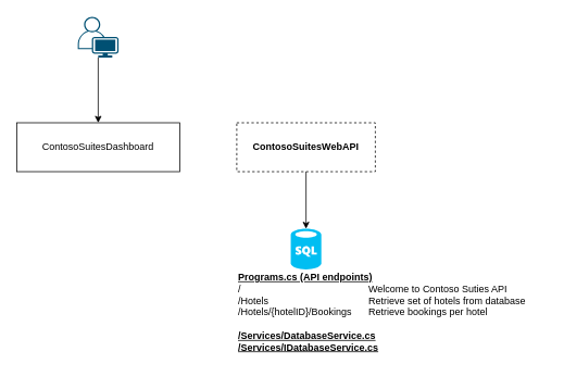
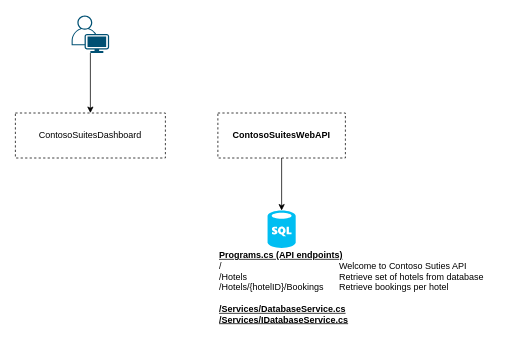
  <mxCell id="0" />
  <mxCell id="1" parent="0" />
- <mxCell id="2" value="ContosoSuitesDashboard" style="rounded=0;whiteSpace=wrap;html=1;" vertex="1" parent="1"><mxGeometry x="20" y="150" width="200" height="60" as="geometry" /></mxCell>
+ <mxCell id="2" value="ContosoSuitesDashboard" style="rounded=0;whiteSpace=wrap;html=1;dashed=1;" vertex="1" parent="1"><mxGeometry x="20" y="150" width="200" height="60" as="geometry" /></mxCell>
  <mxCell id="3" value="&lt;b&gt;ContosoSuitesWebAPI&lt;/b&gt;" style="rounded=0;whiteSpace=wrap;html=1;dashed=1;" vertex="1" parent="1"><mxGeometry x="290" y="150" width="170" height="60" as="geometry" /></mxCell>
  <mxCell id="4" value="" style="verticalLabelPosition=bottom;html=1;verticalAlign=top;align=center;strokeColor=none;fillColor=#00BEF2;shape=mxgraph.azure.sql_database;" vertex="1" parent="1"><mxGeometry x="356.25" y="280" width="37.5" height="50" as="geometry" /></mxCell>
  <mxCell id="5" style="edgeStyle=orthogonalEdgeStyle;rounded=0;orthogonalLoop=1;jettySize=auto;html=1;exitX=0.5;exitY=1;exitDx=0;exitDy=0;entryX=0.5;entryY=0;entryDx=0;entryDy=0;entryPerimeter=0;" edge="1" parent="1" source="3" target="4"><mxGeometry relative="1" as="geometry" /></mxCell>
  <mxCell id="6" value="&lt;b&gt;&lt;u&gt;Programs.cs (API endpoints)&lt;/u&gt;&lt;/b&gt;&lt;div&gt;/&lt;span style=&quot;white-space: pre;&quot;&gt;&#09;&lt;span style=&quot;white-space: pre;&quot;&gt;&#09;&lt;span style=&quot;white-space: pre;&quot;&gt;&#09;&lt;/span&gt;&lt;span style=&quot;white-space: pre;&quot;&gt;&#09;&lt;/span&gt;&lt;span style=&quot;white-space: pre;&quot;&gt;&#09;&lt;/span&gt;&lt;span style=&quot;white-space: pre;&quot;&gt;&#09;&lt;/span&gt;&lt;/span&gt;&lt;/span&gt;Welcome to Contoso Suties API&lt;div style=&quot;&quot;&gt;/Hotels&lt;span style=&quot;white-space: pre;&quot;&gt;&#09;&lt;span style=&quot;white-space: pre;&quot;&gt;&#09;&lt;/span&gt;&lt;span style=&quot;white-space: pre;&quot;&gt;&#09;&lt;/span&gt;&lt;span style=&quot;white-space: pre;&quot;&gt;&#09;&lt;/span&gt;&lt;span style=&quot;white-space: pre;&quot;&gt;&#09;&lt;/span&gt;&lt;/span&gt;Retrieve set of hotels from database&lt;/div&gt;&lt;div style=&quot;&quot;&gt;/Hotels/{hotelID}/Bookings &lt;span style=&quot;white-space: pre;&quot;&gt;&#09;&lt;/span&gt;Retrieve bookings per hotel&lt;/div&gt;&lt;/div&gt;&lt;div style=&quot;&quot;&gt;&lt;br&gt;&lt;/div&gt;&lt;div style=&quot;&quot;&gt;&lt;b&gt;&lt;u&gt;/Services/DatabaseService.cs&lt;/u&gt;&lt;/b&gt;&lt;/div&gt;&lt;div style=&quot;&quot;&gt;&lt;b&gt;&lt;u&gt;/Services/IDatabaseService.cs&lt;/u&gt;&lt;/b&gt;&lt;/div&gt;&lt;div style=&quot;&quot;&gt;&lt;br&gt;&lt;/div&gt;" style="text;html=1;align=left;verticalAlign=middle;resizable=0;points=[];autosize=1;strokeColor=none;fillColor=none;" vertex="1" parent="1"><mxGeometry x="290" y="325" width="380" height="130" as="geometry" /></mxCell>
  <mxCell id="7" style="edgeStyle=orthogonalEdgeStyle;rounded=0;orthogonalLoop=1;jettySize=auto;html=1;entryX=0.5;entryY=0;entryDx=0;entryDy=0;" edge="1" parent="1" source="8" target="2"><mxGeometry relative="1" as="geometry" /></mxCell>
  <mxCell id="8" value="" style="points=[[0.35,0,0],[0.98,0.51,0],[1,0.71,0],[0.67,1,0],[0,0.795,0],[0,0.65,0]];verticalLabelPosition=bottom;sketch=0;html=1;verticalAlign=top;aspect=fixed;align=center;pointerEvents=1;shape=mxgraph.cisco19.user;fillColor=#005073;strokeColor=none;" vertex="1" parent="1"><mxGeometry x="95" y="20" width="50" height="50" as="geometry" /></mxCell>
